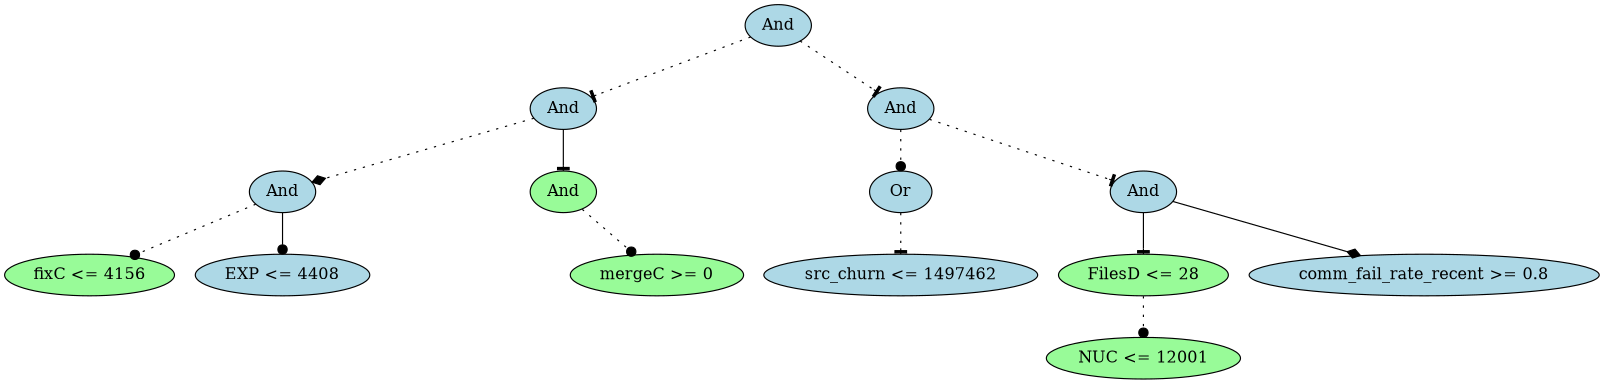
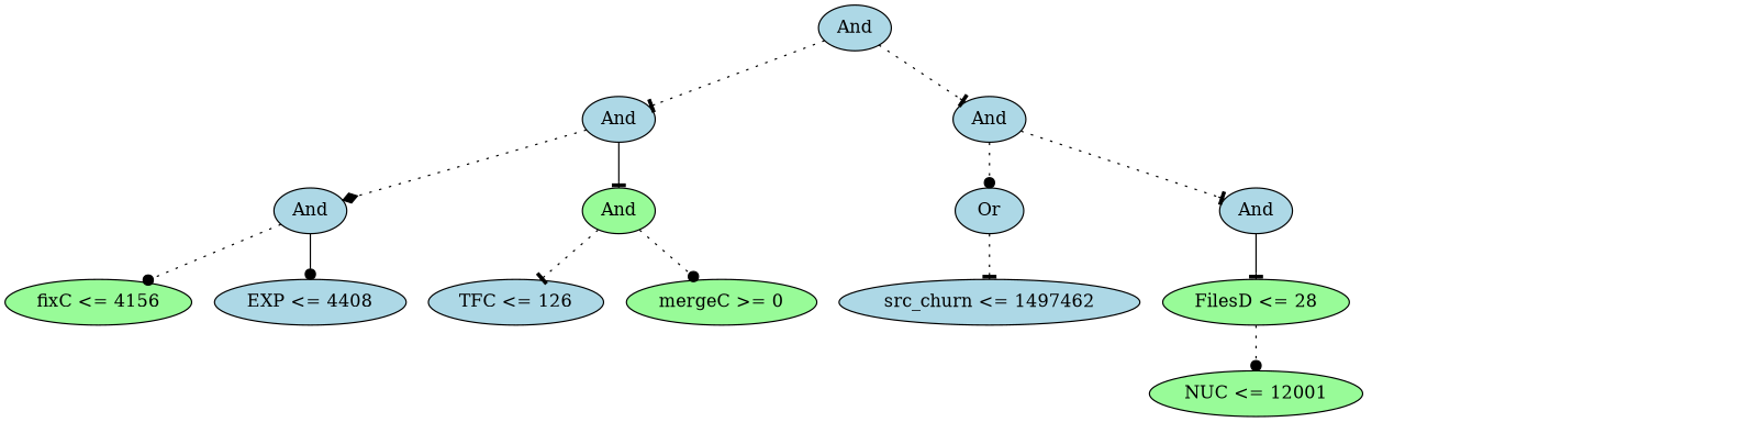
  digraph {
    node [fillcolor=lightblue style=filled]
    edge [arrowhead=tee style=dotted]
    n1 [height=0.5 label=And width=0.75]
    n2 [height=0.5 label=And width=0.75]
    n3 [height=0.5 label=And width=0.75]
    n4 [height=0.5 label=And width=0.75]
    n5 [fillcolor=palegreen height=0.5 label=And width=0.75]
    n6 [height=0.5 label=Or width=0.75]
    n7 [height=0.5 label=And width=0.75]
    n8 [fillcolor=palegreen height=0.5 label="fixC <= 4156" width=1.661]
    n9 [height=0.5 label="EXP <= 4408" width=1.6971]
+   n10 [height=0.5 label="TFC <= 126" width=1.5887]
    n11 [fillcolor=palegreen height=0.5 label="mergeC >= 0" width=1.6429]
    n12 [height=0.5 label="src_churn <= 1497462" width=2.5998]
    n13 [fillcolor=palegreen height=0.5 label="FilesD <= 28" width=1.6249]
-   n14 [height=0.5 label="comm_fail_rate_recent >= 0.8" width=3.358]
    n15 [fillcolor=palegreen height=0.5 label="NUC <= 12001" width=1.8776]
    n1 -> n2
    n1 -> n3
    n2 -> n4 [arrowhead=diamond]
    n2 -> n5 [style=solid]
    n3 -> n6 [arrowhead=dot]
    n3 -> n7
    n4 -> n8 [arrowhead=dot]
    n4 -> n9 [arrowhead=dot style=solid]
+   n5 -> n10
    n5 -> n11 [arrowhead=dot]
    n6 -> n12
    n7 -> n13 [style=solid]
-   n7 -> n14 [arrowhead=diamond style=solid]
    n13 -> n15 [arrowhead=dot]
  }
